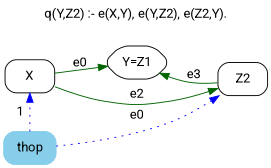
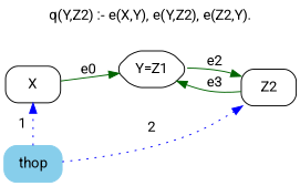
  strict digraph {
    fontname=Roboto
    label="q(Y,Z2) :- e(X,Y), e(Y,Z2), e(Z2,Y)."
    labelloc=t
    rankdir=LR
    node [fontname=Roboto shape=box style=rounded]
    edge [color=darkgreen fontname=Roboto]
    X [height=0.5 width=0.75]
    n2 [height=0.5 label="Y=Z1" shape=hexagon width=0.75]
    Z2 [height=0.5 width=0.75]
    thop [color=skyblue fillcolor=skyblue height=0.5 style="filled,rounded" width=0.79437]
    X -> n2 [label=e0]
-   X -> Z2 [label=e2]
+   n2 -> Z2 [label=e2]
    Z2 -> n2 [label=e3]
    thop -> X [color=blue constraint=false label=1 style=dotted]
-   thop -> Z2 [color=blue constraint=false label=e0 style=dotted]
+   thop -> Z2 [color=blue constraint=false label=2 style=dotted]
  }
